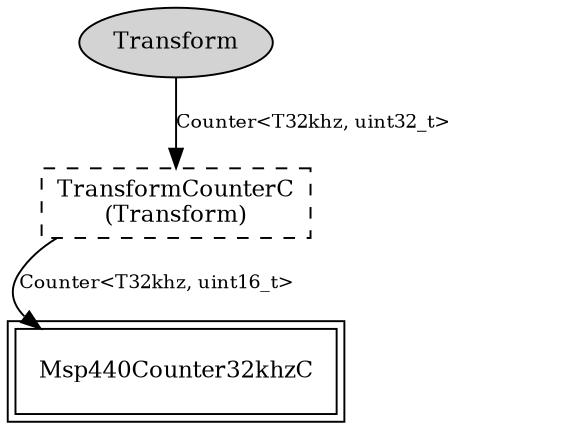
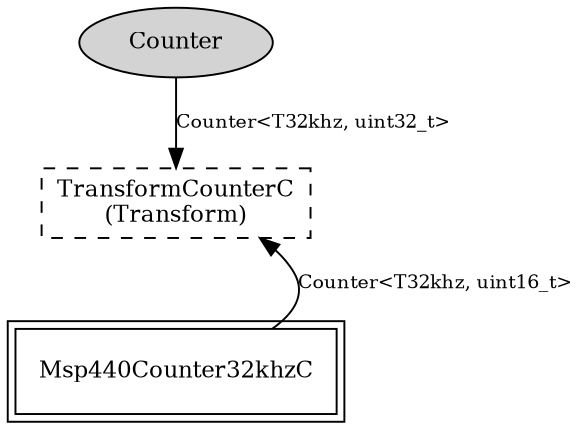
  digraph {
    node [fontsize=12 shape=box]
    edge [fontsize=10]
-   n1 [label=Transform shape=ellipse style=filled]
+   n1 [label=Counter shape=ellipse style=filled]
    n2 [label="TransformCounterC\n(Transform)" style=dashed]
    n3 [label=Msp440Counter32khzC peripheries=2]
    n1 -> n2 [label="Counter<T32khz, uint32_t>"]
-   n2 -> n3 [label="Counter<T32khz, uint16_t>"]
+   n3 -> n2 [label="Counter<T32khz, uint16_t>"]
  }
